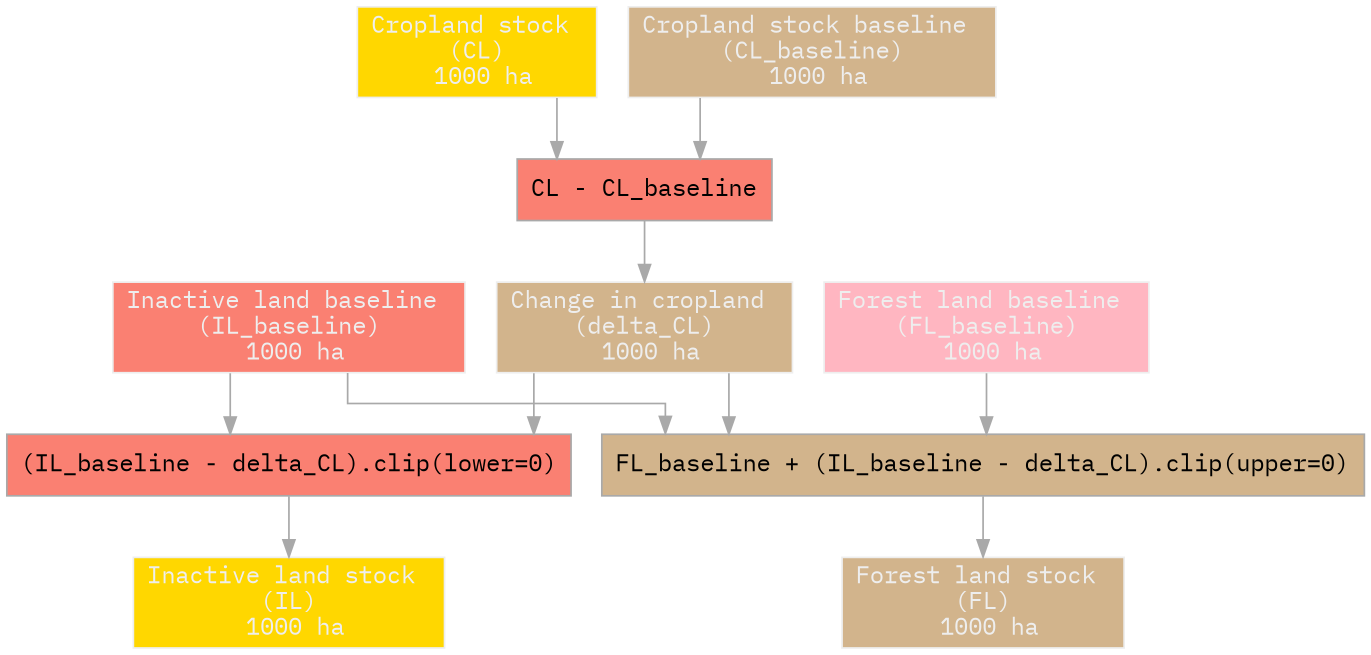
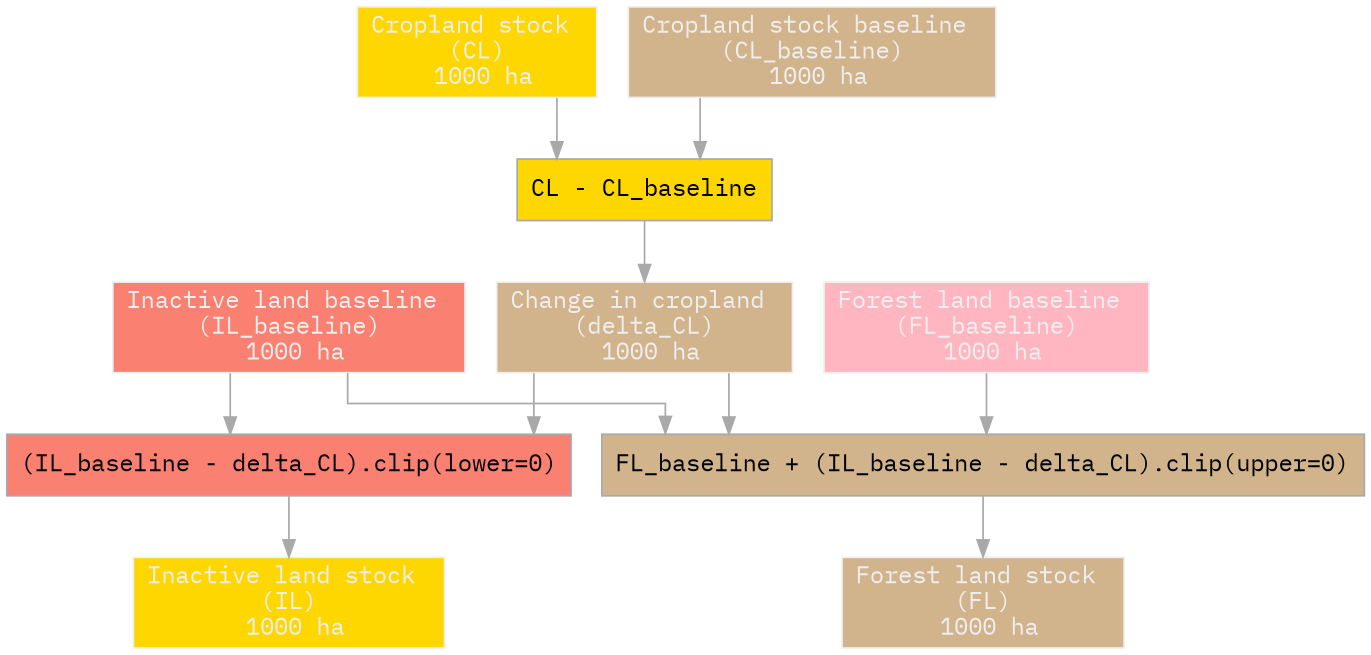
  digraph {
    splines=ortho
    fontname="IBM Plex Mono"
    node [color="#eeeeee" fillcolor=tan fontcolor="#eeeeee" fontname="IBM Plex Mono" peripheries=1 shape=rectangle style=filled]
    edge [color="#A9A9A9" fontname="IBM Plex Mono"]
    n1 [fillcolor=gold label="Cropland stock \n (CL) \n 1000 ha"]
-   n2 [color="#A9A9A9" fillcolor=salmon fontcolor="#000000" label="CL - CL_baseline"]
+   n2 [color="#A9A9A9" fillcolor=gold fontcolor="#000000" label="CL - CL_baseline"]
    n3 [label="Cropland stock baseline \n (CL_baseline) \n 1000 ha"]
    n4 [label="Change in cropland \n (delta_CL) \n 1000 ha"]
    n5 [color="#A9A9A9" fillcolor=salmon fontcolor="#000000" label="(IL_baseline - delta_CL).clip(lower=0)"]
    n6 [color="#A9A9A9" fontcolor="#000000" label="FL_baseline + (IL_baseline - delta_CL).clip(upper=0)"]
    n7 [fillcolor=salmon label="Inactive land baseline \n (IL_baseline) \n 1000 ha"]
    n8 [fillcolor=lightpink label="Forest land baseline \n (FL_baseline) \n 1000 ha"]
    n9 [fillcolor=gold label="Inactive land stock \n (IL) \n 1000 ha"]
    n10 [label="Forest land stock \n (FL) \n 1000 ha"]
    n1 -> n2
    n2 -> n4
    n3 -> n2
    n4 -> n5
    n4 -> n6
    n5 -> n9
    n6 -> n10
    n7 -> n5
    n7 -> n6
    n8 -> n6
  }
